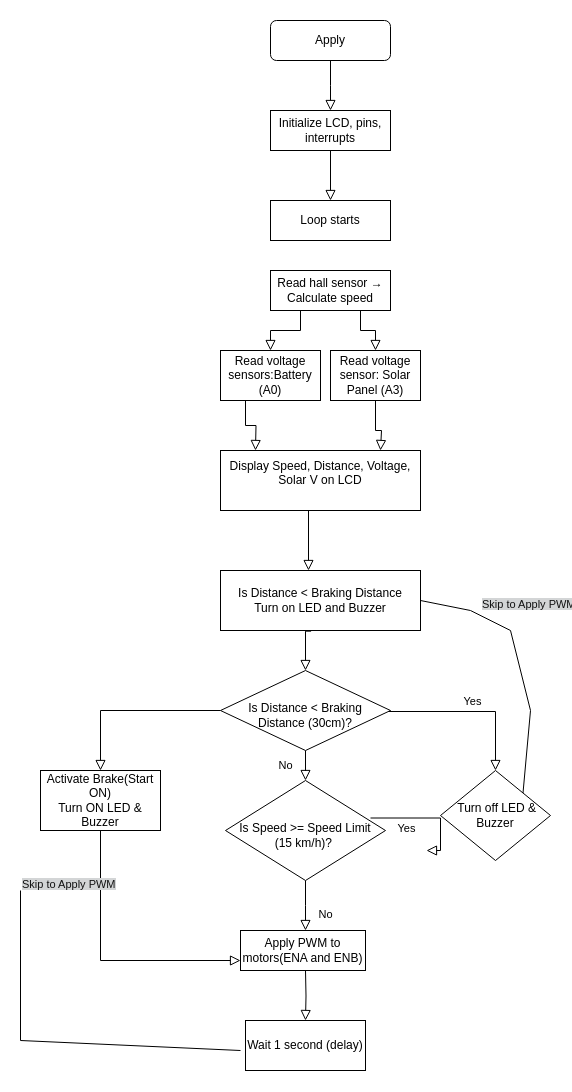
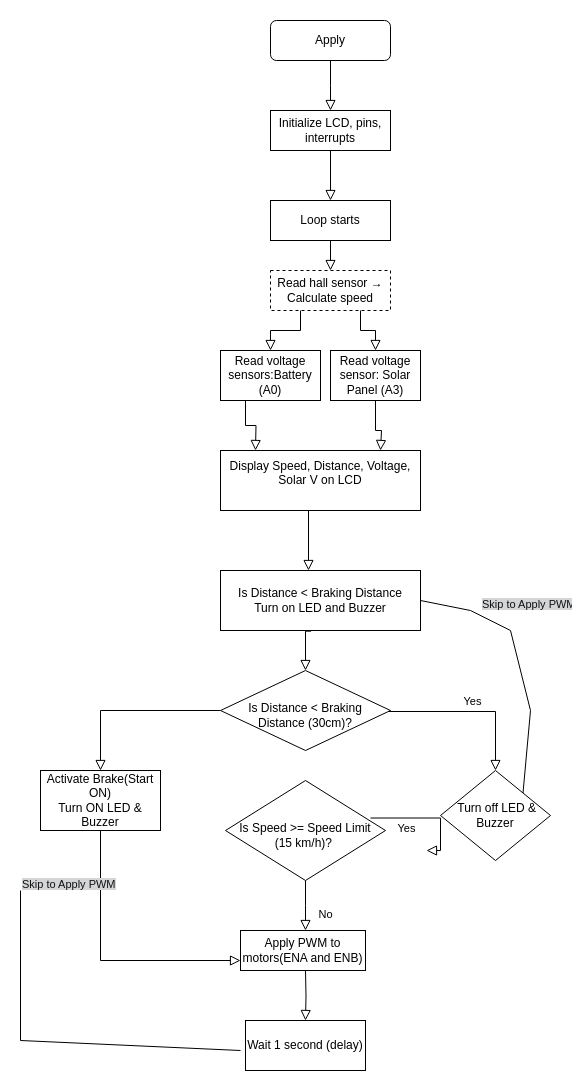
  <mxCell id="0" />
  <mxCell id="1" parent="0" />
  <mxCell id="2" value="" style="rounded=0;html=1;jettySize=auto;orthogonalLoop=1;fontSize=11;endArrow=block;endFill=0;endSize=8;strokeWidth=1;shadow=0;labelBackgroundColor=none;edgeStyle=orthogonalEdgeStyle;" edge="1" parent="1" source="3"><mxGeometry relative="1" as="geometry"><mxPoint x="330" y="110" as="targetPoint" /></mxGeometry></mxCell>
  <mxCell id="3" value="Apply" style="rounded=1;whiteSpace=wrap;html=1;fontSize=12;glass=0;strokeWidth=1;shadow=0;" vertex="1" parent="1"><mxGeometry x="270" y="20" width="120" height="40" as="geometry" /></mxCell>
  <mxCell id="4" value="&lt;span data-teams=&quot;true&quot;&gt;&lt;p&gt;&lt;/p&gt;&lt;p&gt;Initialize LCD, pins, interrupts&lt;/p&gt;&lt;/span&gt;" style="rounded=0;whiteSpace=wrap;html=1;" vertex="1" parent="1"><mxGeometry x="270" y="110" width="120" height="40" as="geometry" /></mxCell>
  <mxCell id="5" value="&lt;span data-teams=&quot;true&quot;&gt;&lt;p&gt;&lt;/p&gt;&lt;p&gt;Loop starts&lt;/p&gt;&lt;/span&gt;" style="rounded=0;whiteSpace=wrap;html=1;" vertex="1" parent="1"><mxGeometry x="270" y="200" width="120" height="40" as="geometry" /></mxCell>
  <mxCell id="6" value="" style="rounded=0;html=1;jettySize=auto;orthogonalLoop=1;fontSize=11;endArrow=block;endFill=0;endSize=8;strokeWidth=1;shadow=0;labelBackgroundColor=none;edgeStyle=orthogonalEdgeStyle;exitX=0.5;exitY=1;exitDx=0;exitDy=0;entryX=0.5;entryY=0;entryDx=0;entryDy=0;" edge="1" parent="1" source="4" target="5"><mxGeometry relative="1" as="geometry"><mxPoint x="370" y="160" as="sourcePoint" /><mxPoint x="370" y="220" as="targetPoint" /></mxGeometry></mxCell>
- <mxCell id="7" value="&lt;span data-teams=&quot;true&quot;&gt;&lt;p&gt;&lt;/p&gt;&lt;p&gt;&lt;/p&gt;&lt;p&gt;&lt;span data-teams=&quot;true&quot;&gt;&lt;/span&gt;&lt;/p&gt;&lt;p&gt;Read hall sensor → Calculate speed&lt;/p&gt;&lt;/span&gt;" style="rounded=0;whiteSpace=wrap;html=1;" vertex="1" parent="1"><mxGeometry x="270" y="270" width="120" height="40" as="geometry" /></mxCell>
+ <mxCell id="7" value="&lt;span data-teams=&quot;true&quot;&gt;&lt;p&gt;&lt;/p&gt;&lt;p&gt;&lt;/p&gt;&lt;p&gt;&lt;span data-teams=&quot;true&quot;&gt;&lt;/span&gt;&lt;/p&gt;&lt;p&gt;Read hall sensor → Calculate speed&lt;/p&gt;&lt;/span&gt;" style="rounded=0;whiteSpace=wrap;html=1;dashed=1;" vertex="1" parent="1"><mxGeometry x="270" y="270" width="120" height="40" as="geometry" /></mxCell>
+ <mxCell id="8" value="" style="rounded=0;html=1;jettySize=auto;orthogonalLoop=1;fontSize=11;endArrow=block;endFill=0;endSize=8;strokeWidth=1;shadow=0;labelBackgroundColor=none;edgeStyle=orthogonalEdgeStyle;exitX=0.5;exitY=1;exitDx=0;exitDy=0;entryX=0.5;entryY=0;entryDx=0;entryDy=0;" edge="1" parent="1" source="5" target="7"><mxGeometry relative="1" as="geometry"><mxPoint x="450" y="260" as="sourcePoint" /><mxPoint x="450" y="310" as="targetPoint" /></mxGeometry></mxCell>
  <mxCell id="9" value="Read voltage sensor: Solar Panel (A3)" style="rounded=0;whiteSpace=wrap;html=1;" vertex="1" parent="1"><mxGeometry x="330" y="350" width="90" height="50" as="geometry" /></mxCell>
  <mxCell id="10" value="Read voltage sensors:Battery (A0)" style="rounded=0;whiteSpace=wrap;html=1;" vertex="1" parent="1"><mxGeometry x="220" y="350" width="100" height="50" as="geometry" /></mxCell>
  <mxCell id="11" value="" style="rounded=0;html=1;jettySize=auto;orthogonalLoop=1;fontSize=11;endArrow=block;endFill=0;endSize=8;strokeWidth=1;shadow=0;labelBackgroundColor=none;edgeStyle=orthogonalEdgeStyle;entryX=0.5;entryY=0;entryDx=0;entryDy=0;exitX=0.75;exitY=1;exitDx=0;exitDy=0;" edge="1" parent="1" source="7" target="9"><mxGeometry relative="1" as="geometry"><mxPoint x="490" y="300" as="targetPoint" /><mxPoint x="490" y="240" as="sourcePoint" /></mxGeometry></mxCell>
  <mxCell id="12" value="" style="rounded=0;html=1;jettySize=auto;orthogonalLoop=1;fontSize=11;endArrow=block;endFill=0;endSize=8;strokeWidth=1;shadow=0;labelBackgroundColor=none;edgeStyle=orthogonalEdgeStyle;exitX=0.25;exitY=1;exitDx=0;exitDy=0;entryX=0.5;entryY=0;entryDx=0;entryDy=0;" edge="1" parent="1" source="7" target="10"><mxGeometry relative="1" as="geometry"><mxPoint x="120" y="360" as="targetPoint" /><mxPoint x="120" y="300" as="sourcePoint" /></mxGeometry></mxCell>
  <mxCell id="13" value="&#10;&lt;span data-teams=&quot;true&quot;&gt;Display Speed, Distance, Voltage, Solar V on LCD&lt;/span&gt;&#10;&#10;" style="rounded=0;whiteSpace=wrap;html=1;" vertex="1" parent="1"><mxGeometry x="220" y="450" width="200" height="60" as="geometry" /></mxCell>
  <mxCell id="14" value="" style="rounded=0;html=1;jettySize=auto;orthogonalLoop=1;fontSize=11;endArrow=block;endFill=0;endSize=8;strokeWidth=1;shadow=0;labelBackgroundColor=none;edgeStyle=orthogonalEdgeStyle;exitX=0.5;exitY=1;exitDx=0;exitDy=0;entryX=0.5;entryY=0;entryDx=0;entryDy=0;" edge="1" parent="1" source="9"><mxGeometry relative="1" as="geometry"><mxPoint x="380" y="420" as="sourcePoint" /><mxPoint x="380" y="450" as="targetPoint" /><Array as="points"><mxPoint x="375" y="430" /><mxPoint x="381" y="430" /></Array></mxGeometry></mxCell>
  <mxCell id="15" value="" style="rounded=0;html=1;jettySize=auto;orthogonalLoop=1;fontSize=11;endArrow=block;endFill=0;endSize=8;strokeWidth=1;shadow=0;labelBackgroundColor=none;edgeStyle=orthogonalEdgeStyle;exitX=0.25;exitY=1;exitDx=0;exitDy=0;" edge="1" parent="1" source="10"><mxGeometry relative="1" as="geometry"><mxPoint x="250" y="410" as="sourcePoint" /><mxPoint x="255" y="450" as="targetPoint" /></mxGeometry></mxCell>
  <mxCell id="16" value="&lt;span data-teams=&quot;true&quot;&gt;&amp;nbsp;Is Distance &amp;lt; Braking Distance&amp;nbsp;&lt;/span&gt;&lt;div&gt;&lt;span data-teams=&quot;true&quot;&gt;Turn on LED and Buzzer&lt;/span&gt;&lt;/div&gt;" style="rounded=0;whiteSpace=wrap;html=1;" vertex="1" parent="1"><mxGeometry x="220" y="570" width="200" height="60" as="geometry" /></mxCell>
  <mxCell id="17" value="" style="rounded=0;html=1;jettySize=auto;orthogonalLoop=1;fontSize=11;endArrow=block;endFill=0;endSize=8;strokeWidth=1;shadow=0;labelBackgroundColor=none;edgeStyle=orthogonalEdgeStyle;exitX=0.44;exitY=1;exitDx=0;exitDy=0;exitPerimeter=0;entryX=0.44;entryY=0;entryDx=0;entryDy=0;entryPerimeter=0;" edge="1" parent="1" source="13" target="16"><mxGeometry relative="1" as="geometry"><mxPoint x="310" y="520" as="sourcePoint" /><mxPoint x="300" y="560" as="targetPoint" /></mxGeometry></mxCell>
- <mxCell id="18" value="No" style="rounded=0;html=1;jettySize=auto;orthogonalLoop=1;fontSize=11;endArrow=block;endFill=0;endSize=8;strokeWidth=1;shadow=0;labelBackgroundColor=none;edgeStyle=orthogonalEdgeStyle;" edge="1" parent="1" source="20" target="23"><mxGeometry y="20" relative="1" as="geometry"><mxPoint as="offset" /></mxGeometry></mxCell>
  <mxCell id="19" value="Yes" style="edgeStyle=orthogonalEdgeStyle;rounded=0;html=1;jettySize=auto;orthogonalLoop=1;fontSize=11;endArrow=block;endFill=0;endSize=8;strokeWidth=1;shadow=0;labelBackgroundColor=none;entryX=0.5;entryY=0;entryDx=0;entryDy=0;" edge="1" parent="1" source="20" target="24"><mxGeometry x="0.014" y="10" relative="1" as="geometry"><mxPoint as="offset" /><mxPoint x="450" y="760" as="targetPoint" /><Array as="points"><mxPoint x="495" y="711" /></Array></mxGeometry></mxCell>
  <mxCell id="20" value="&amp;nbsp;&lt;div&gt;Is Distance &amp;lt; Braking Distance (30cm)?&lt;/div&gt;" style="rhombus;whiteSpace=wrap;html=1;shadow=0;fontFamily=Helvetica;fontSize=12;align=center;strokeWidth=1;spacing=6;spacingTop=-4;" vertex="1" parent="1"><mxGeometry x="220" y="670" width="170" height="80" as="geometry" /></mxCell>
  <mxCell id="21" value="No" style="rounded=0;html=1;jettySize=auto;orthogonalLoop=1;fontSize=11;endArrow=block;endFill=0;endSize=8;strokeWidth=1;shadow=0;labelBackgroundColor=none;edgeStyle=orthogonalEdgeStyle;" edge="1" parent="1" source="23"><mxGeometry x="0.333" y="20" relative="1" as="geometry"><mxPoint as="offset" /><mxPoint x="305" y="930" as="targetPoint" /></mxGeometry></mxCell>
  <mxCell id="22" value="Yes" style="edgeStyle=orthogonalEdgeStyle;rounded=0;html=1;jettySize=auto;orthogonalLoop=1;fontSize=11;endArrow=block;endFill=0;endSize=8;strokeWidth=1;shadow=0;labelBackgroundColor=none;exitX=1;exitY=0.5;exitDx=0;exitDy=0;" edge="1" parent="1"><mxGeometry x="-0.375" y="-10" relative="1" as="geometry"><mxPoint as="offset" /><mxPoint x="370" y="817.5" as="sourcePoint" /><mxPoint x="426" y="850" as="targetPoint" /><Array as="points"><mxPoint x="440" y="817.5" /></Array></mxGeometry></mxCell>
  <mxCell id="23" value="&lt;div&gt;&lt;span data-teams=&quot;true&quot;&gt;&lt;br&gt;&lt;/span&gt;&lt;/div&gt;&lt;span data-teams=&quot;true&quot;&gt;Is Speed &amp;gt;= Speed Limit (15 km/h)?&amp;nbsp;&lt;/span&gt;" style="rhombus;whiteSpace=wrap;html=1;shadow=0;fontFamily=Helvetica;fontSize=12;align=center;strokeWidth=1;spacing=6;spacingTop=-4;" vertex="1" parent="1"><mxGeometry x="225" y="780" width="160" height="100" as="geometry" /></mxCell>
  <mxCell id="24" value="&amp;nbsp;Turn off LED &amp;amp; Buzzer" style="rhombus;whiteSpace=wrap;html=1;" vertex="1" parent="1"><mxGeometry x="440" y="770" width="110" height="90" as="geometry" /></mxCell>
  <mxCell id="25" value="" style="endArrow=none;html=1;rounded=0;exitX=1;exitY=0.5;exitDx=0;exitDy=0;entryX=1;entryY=0;entryDx=0;entryDy=0;" edge="1" parent="1" source="16" target="24"><mxGeometry width="50" height="50" relative="1" as="geometry"><mxPoint x="470" y="630" as="sourcePoint" /><mxPoint x="470" y="660" as="targetPoint" /><Array as="points"><mxPoint x="470" y="610" /><mxPoint x="510" y="630" /><mxPoint x="530" y="710" /></Array></mxGeometry></mxCell>
  <mxCell id="26" value="" style="rounded=0;html=1;jettySize=auto;orthogonalLoop=1;fontSize=11;endArrow=block;endFill=0;endSize=8;strokeWidth=1;shadow=0;labelBackgroundColor=none;edgeStyle=orthogonalEdgeStyle;exitX=0.453;exitY=1.011;exitDx=0;exitDy=0;entryX=0.5;entryY=0;entryDx=0;entryDy=0;exitPerimeter=0;" edge="1" parent="1" source="16" target="20"><mxGeometry relative="1" as="geometry"><mxPoint x="150" y="640" as="sourcePoint" /><mxPoint x="150" y="700" as="targetPoint" /></mxGeometry></mxCell>
  <mxCell id="27" value="Activate Brake(Start ON)&lt;div&gt;Turn ON LED &amp;amp; Buzzer&lt;/div&gt;" style="rounded=0;whiteSpace=wrap;html=1;" vertex="1" parent="1"><mxGeometry x="40" y="770" width="120" height="60" as="geometry" /></mxCell>
  <mxCell id="28" value="" style="rounded=0;html=1;jettySize=auto;orthogonalLoop=1;fontSize=11;endArrow=block;endFill=0;endSize=8;strokeWidth=1;shadow=0;labelBackgroundColor=none;edgeStyle=orthogonalEdgeStyle;exitX=0;exitY=0.5;exitDx=0;exitDy=0;entryX=0.5;entryY=0;entryDx=0;entryDy=0;" edge="1" parent="1" source="20" target="27"><mxGeometry x="0.303" y="-181" relative="1" as="geometry"><mxPoint x="181" y="-181" as="offset" /><mxPoint x="100" y="650" as="sourcePoint" /><mxPoint x="100" y="700" as="targetPoint" /><Array as="points"><mxPoint x="100" y="710" /></Array></mxGeometry></mxCell>
  <mxCell id="29" value="Wait 1 second (delay)" style="rounded=0;whiteSpace=wrap;html=1;" vertex="1" parent="1"><mxGeometry x="245" y="1020" width="120" height="50" as="geometry" /></mxCell>
  <mxCell id="30" style="edgeStyle=orthogonalEdgeStyle;rounded=0;orthogonalLoop=1;jettySize=auto;html=1;exitX=0.5;exitY=1;exitDx=0;exitDy=0;" edge="1" parent="1" source="29" target="29"><mxGeometry relative="1" as="geometry" /></mxCell>
  <mxCell id="31" value="" style="rounded=0;html=1;jettySize=auto;orthogonalLoop=1;fontSize=11;endArrow=block;endFill=0;endSize=8;strokeWidth=1;shadow=0;labelBackgroundColor=none;edgeStyle=orthogonalEdgeStyle;exitX=0.5;exitY=1;exitDx=0;exitDy=0;entryX=0.5;entryY=0;entryDx=0;entryDy=0;" edge="1" parent="1" target="29"><mxGeometry relative="1" as="geometry"><mxPoint x="305" y="970" as="sourcePoint" /><mxPoint x="270" y="1069" as="targetPoint" /></mxGeometry></mxCell>
  <mxCell id="32" value="Apply PWM to motors(ENA and ENB)" style="rounded=0;whiteSpace=wrap;html=1;" vertex="1" parent="1"><mxGeometry x="240" y="930" width="125" height="40" as="geometry" /></mxCell>
  <mxCell id="33" value="" style="rounded=0;html=1;jettySize=auto;orthogonalLoop=1;fontSize=11;endArrow=block;endFill=0;endSize=8;strokeWidth=1;shadow=0;labelBackgroundColor=none;edgeStyle=orthogonalEdgeStyle;exitX=0.5;exitY=1;exitDx=0;exitDy=0;entryX=0;entryY=0.75;entryDx=0;entryDy=0;" edge="1" parent="1" source="27" target="32"><mxGeometry relative="1" as="geometry"><mxPoint x="90" y="950" as="sourcePoint" /><mxPoint x="90" y="1010" as="targetPoint" /></mxGeometry></mxCell>
  <mxCell id="34" value="&lt;div style=&quot;text-align: center;&quot;&gt;&lt;font color=&quot;#121212&quot;&gt;&lt;span style=&quot;font-size: 11px; text-wrap-mode: nowrap; background-color: rgb(211, 213, 214);&quot;&gt;Skip to Apply PWM&lt;/span&gt;&lt;/font&gt;&lt;/div&gt;" style="text;whiteSpace=wrap;html=1;" vertex="1" parent="1"><mxGeometry x="480" y="590" width="50" height="40" as="geometry" /></mxCell>
  <mxCell id="35" value="&lt;div style=&quot;text-align: center;&quot;&gt;&lt;font color=&quot;#121212&quot;&gt;&lt;span style=&quot;font-size: 11px; text-wrap-mode: nowrap; background-color: rgb(211, 213, 214);&quot;&gt;Skip to Apply PWM&lt;/span&gt;&lt;/font&gt;&lt;/div&gt;" style="text;whiteSpace=wrap;html=1;" vertex="1" parent="1"><mxGeometry y="870" width="50" height="40" as="geometry" x="20" /></mxCell>
  <mxCell id="36" value="" style="endArrow=none;html=1;rounded=0;entryX=0;entryY=0.5;entryDx=0;entryDy=0;" edge="1" parent="1" target="35"><mxGeometry width="50" height="50" relative="1" as="geometry"><mxPoint x="240" y="1050" as="sourcePoint" /><mxPoint y="1020" as="targetPoint" x="20" /><Array as="points"><mxPoint y="1040" x="20" /></Array></mxGeometry></mxCell>
